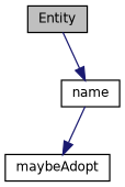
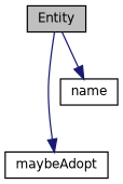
  digraph {
    rankdir=TB
    node [color=black fillcolor=white fontname=Helvetica fontsize=10 shape=record style=filled]
    edge [color=midnightblue fontname=Helvetica fontsize=10 labelfontname=Helvetica labelfontsize=10 style=solid]
    n1 [fillcolor=grey75 fontcolor=black height=0.2 label=Entity width=0.4]
    n2 [height=0.2 label=maybeAdopt width=0.4]
    n3 [height=0.2 label=name width=0.4]
-   n3 -> n2
+   n1 -> n2
    n1 -> n3
  }
